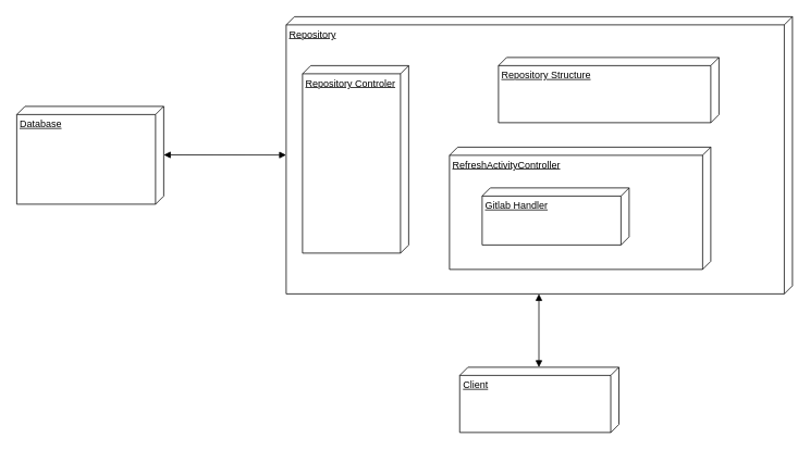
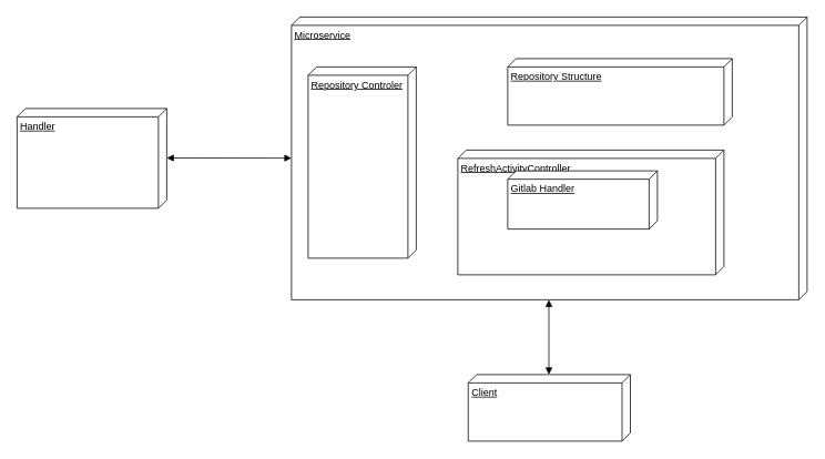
  <mxCell id="0" />
  <mxCell id="1" parent="0" />
- <mxCell id="2" value="Database" style="verticalAlign=top;align=left;spacingTop=8;spacingLeft=2;spacingRight=12;shape=cube;size=10;direction=south;fontStyle=4;html=1;" vertex="1" parent="1"><mxGeometry x="20" y="130" width="180" height="120" as="geometry" /></mxCell>
+ <mxCell id="2" value="Handler" style="verticalAlign=top;align=left;spacingTop=8;spacingLeft=2;spacingRight=12;shape=cube;size=10;direction=south;fontStyle=4;html=1;" vertex="1" parent="1"><mxGeometry x="20" y="130" width="180" height="120" as="geometry" /></mxCell>
  <mxCell id="3" value="" style="endArrow=block;startArrow=block;endFill=1;startFill=1;html=1;rounded=0;" edge="1" parent="1" target="4"><mxGeometry width="160" relative="1" as="geometry"><mxPoint x="200" y="189.5" as="sourcePoint" /><mxPoint x="360" y="189.5" as="targetPoint" /></mxGeometry></mxCell>
- <mxCell id="4" value="Repository" style="verticalAlign=top;align=left;spacingTop=8;spacingLeft=2;spacingRight=12;shape=cube;size=10;direction=south;fontStyle=4;html=1;" vertex="1" parent="1"><mxGeometry x="350" y="20" width="620" height="340" as="geometry" /></mxCell>
+ <mxCell id="4" value="Microservice" style="verticalAlign=top;align=left;spacingTop=8;spacingLeft=2;spacingRight=12;shape=cube;size=10;direction=south;fontStyle=4;html=1;" vertex="1" parent="1"><mxGeometry x="350" y="20" width="620" height="340" as="geometry" /></mxCell>
  <mxCell id="5" value="Repository Controler" style="verticalAlign=top;align=left;spacingTop=8;spacingLeft=2;spacingRight=12;shape=cube;size=10;direction=south;fontStyle=4;html=1;" vertex="1" parent="1"><mxGeometry x="370" y="80" width="130" height="230" as="geometry" /></mxCell>
  <mxCell id="6" value="Repository Structure" style="verticalAlign=top;align=left;spacingTop=8;spacingLeft=2;spacingRight=12;shape=cube;size=10;direction=south;fontStyle=4;html=1;" vertex="1" parent="1"><mxGeometry x="610" y="70" width="270" height="80" as="geometry" /></mxCell>
  <mxCell id="7" value="RefreshActivityController" style="verticalAlign=top;align=left;spacingTop=8;spacingLeft=2;spacingRight=12;shape=cube;size=10;direction=south;fontStyle=4;html=1;" vertex="1" parent="1"><mxGeometry x="550" y="180" width="320" height="150" as="geometry" /></mxCell>
- <mxCell id="8" value="Gitlab Handler" style="verticalAlign=top;align=left;spacingTop=8;spacingLeft=2;spacingRight=12;shape=cube;size=10;direction=south;fontStyle=4;html=1;" vertex="1" parent="1"><mxGeometry x="590" y="230" width="180" height="70" as="geometry" /></mxCell>
+ <mxCell id="8" value="Gitlab Handler" style="verticalAlign=top;align=left;spacingTop=8;spacingLeft=2;spacingRight=12;shape=cube;size=10;direction=south;fontStyle=4;html=1;" vertex="1" parent="1"><mxGeometry x="610" y="205" width="180" height="70" as="geometry" /></mxCell>
  <mxCell id="9" value="Client" style="verticalAlign=top;align=left;spacingTop=8;spacingLeft=2;spacingRight=12;shape=cube;size=10;direction=south;fontStyle=4;html=1;" vertex="1" parent="1"><mxGeometry x="562.5" y="450" width="195" height="80" as="geometry" /></mxCell>
  <mxCell id="10" value="" style="endArrow=block;startArrow=block;endFill=1;startFill=1;html=1;rounded=0;" edge="1" parent="1"><mxGeometry width="160" relative="1" as="geometry"><mxPoint x="659.5" y="360" as="sourcePoint" /><mxPoint x="659.5" y="450" as="targetPoint" /><Array as="points" /></mxGeometry></mxCell>
